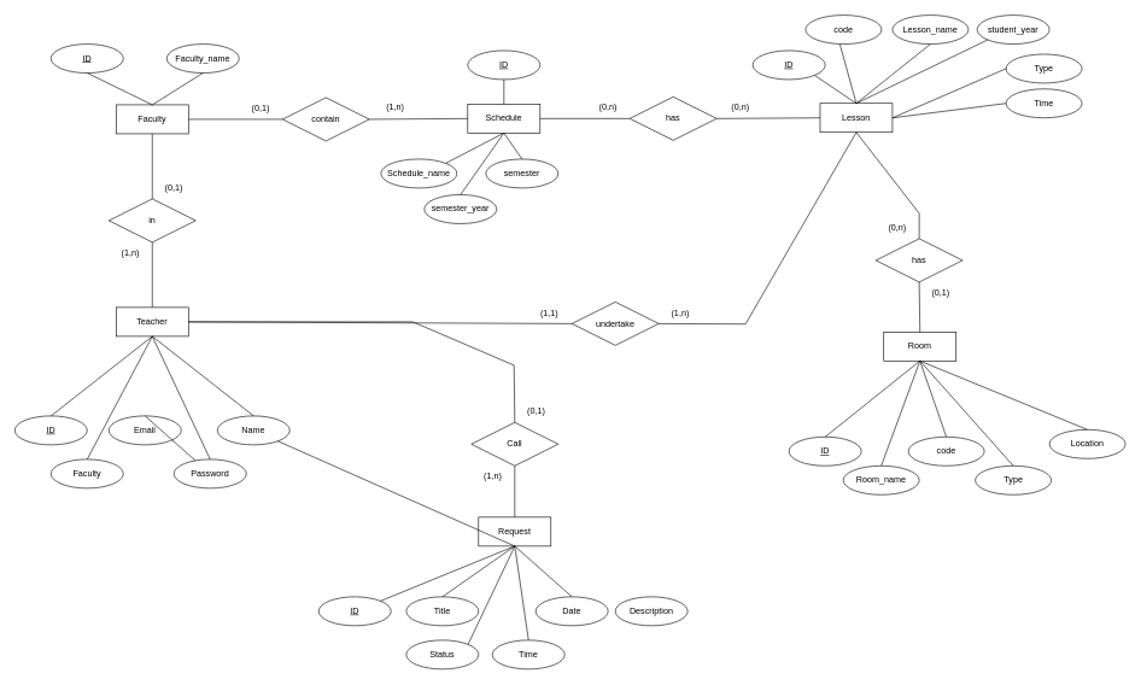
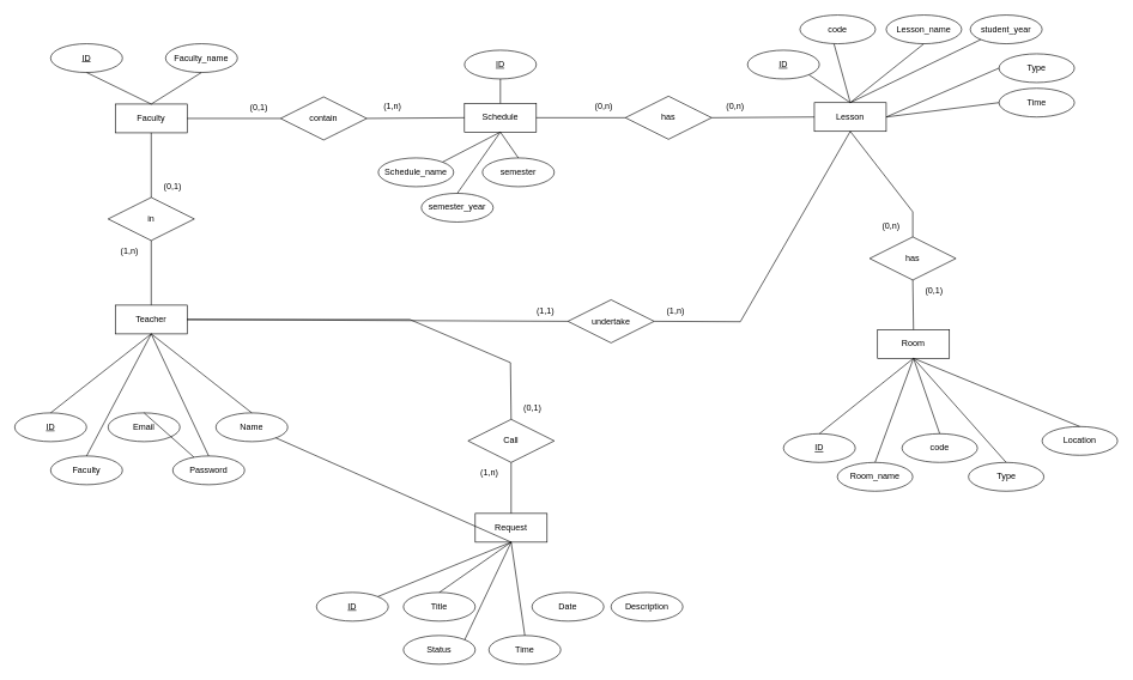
  <mxCell id="0" />
  <mxCell id="1" parent="0" />
  <mxCell id="2" value="Teacher" style="whiteSpace=wrap;html=1;align=center;" parent="1" vertex="1"><mxGeometry x="160" y="424" width="100" height="40" as="geometry" /></mxCell>
  <mxCell id="3" value="Faculty" style="whiteSpace=wrap;html=1;align=center;" parent="1" vertex="1"><mxGeometry x="160" y="144" width="100" height="40" as="geometry" /></mxCell>
  <mxCell id="4" value="Schedule" style="whiteSpace=wrap;html=1;align=center;" parent="1" vertex="1"><mxGeometry x="646" y="143" width="100" height="40" as="geometry" /></mxCell>
  <mxCell id="5" value="Lesson" style="whiteSpace=wrap;html=1;align=center;" parent="1" vertex="1"><mxGeometry x="1133" y="142" width="100" height="40" as="geometry" /></mxCell>
  <mxCell id="6" value="Room" style="whiteSpace=wrap;html=1;align=center;" parent="1" vertex="1"><mxGeometry x="1221" y="458" width="100" height="40" as="geometry" /></mxCell>
  <mxCell id="7" value="Request" style="whiteSpace=wrap;html=1;align=center;" parent="1" vertex="1"><mxGeometry x="661" y="714" width="100" height="40" as="geometry" /></mxCell>
  <mxCell id="8" value="Call" style="shape=rhombus;perimeter=rhombusPerimeter;whiteSpace=wrap;html=1;align=center;" parent="1" vertex="1"><mxGeometry x="651" y="583" width="120" height="60" as="geometry" /></mxCell>
  <mxCell id="9" value="" style="endArrow=none;html=1;rounded=0;exitX=1;exitY=0.5;exitDx=0;exitDy=0;entryX=0.5;entryY=0;entryDx=0;entryDy=0;" parent="1" source="2" target="8" edge="1"><mxGeometry width="50" height="50" relative="1" as="geometry"><mxPoint x="390" y="754" as="sourcePoint" /><mxPoint x="440" y="704" as="targetPoint" /><Array as="points"><mxPoint x="570" y="444" /><mxPoint x="710" y="504" /></Array></mxGeometry></mxCell>
  <mxCell id="10" value="" style="endArrow=none;html=1;rounded=0;exitX=0.5;exitY=1;exitDx=0;exitDy=0;entryX=0.5;entryY=0;entryDx=0;entryDy=0;" parent="1" source="8" target="7" edge="1"><mxGeometry width="50" height="50" relative="1" as="geometry"><mxPoint x="430" y="784" as="sourcePoint" /><mxPoint x="550" y="784" as="targetPoint" /></mxGeometry></mxCell>
  <mxCell id="11" value="" style="endArrow=none;html=1;rounded=0;exitX=1;exitY=0.5;exitDx=0;exitDy=0;entryX=0;entryY=0.5;entryDx=0;entryDy=0;" parent="1" source="3" target="12" edge="1"><mxGeometry width="50" height="50" relative="1" as="geometry"><mxPoint x="280" y="338" as="sourcePoint" /><mxPoint x="400" y="338" as="targetPoint" /></mxGeometry></mxCell>
  <mxCell id="12" value="contain" style="shape=rhombus;perimeter=rhombusPerimeter;whiteSpace=wrap;html=1;align=center;" parent="1" vertex="1"><mxGeometry x="390" y="134" width="120" height="60" as="geometry" /></mxCell>
  <mxCell id="13" value="has" style="shape=rhombus;perimeter=rhombusPerimeter;whiteSpace=wrap;html=1;align=center;" parent="1" vertex="1"><mxGeometry x="1210" y="329" width="120" height="60" as="geometry" /></mxCell>
  <mxCell id="14" value="has" style="shape=rhombus;perimeter=rhombusPerimeter;whiteSpace=wrap;html=1;align=center;" parent="1" vertex="1"><mxGeometry x="870" y="133" width="120" height="60" as="geometry" /></mxCell>
  <mxCell id="15" value="undertake" style="shape=rhombus;perimeter=rhombusPerimeter;whiteSpace=wrap;html=1;align=center;" parent="1" vertex="1"><mxGeometry x="790" y="416.5" width="120" height="60" as="geometry" /></mxCell>
  <mxCell id="16" value="" style="endArrow=none;html=1;rounded=0;exitX=0;exitY=0.5;exitDx=0;exitDy=0;entryX=1;entryY=0.5;entryDx=0;entryDy=0;" parent="1" source="4" target="12" edge="1"><mxGeometry width="50" height="50" relative="1" as="geometry"><mxPoint x="260" y="578" as="sourcePoint" /><mxPoint x="390" y="578" as="targetPoint" /></mxGeometry></mxCell>
  <mxCell id="17" value="" style="endArrow=none;html=1;rounded=0;exitX=1;exitY=0.5;exitDx=0;exitDy=0;entryX=0.5;entryY=1;entryDx=0;entryDy=0;" parent="1" source="15" target="5" edge="1"><mxGeometry width="50" height="50" relative="1" as="geometry"><mxPoint x="1070" y="480.25" as="sourcePoint" /><mxPoint x="1270" y="430.25" as="targetPoint" /><Array as="points"><mxPoint x="1030" y="447" /></Array></mxGeometry></mxCell>
  <mxCell id="18" value="" style="endArrow=none;html=1;rounded=0;exitX=0;exitY=0.5;exitDx=0;exitDy=0;entryX=1;entryY=0.5;entryDx=0;entryDy=0;" parent="1" source="14" target="4" edge="1"><mxGeometry width="50" height="50" relative="1" as="geometry"><mxPoint x="1169" y="314" as="sourcePoint" /><mxPoint x="960" y="314" as="targetPoint" /></mxGeometry></mxCell>
  <mxCell id="19" value="" style="endArrow=none;html=1;rounded=0;exitX=0.5;exitY=0;exitDx=0;exitDy=0;entryX=0.5;entryY=1;entryDx=0;entryDy=0;" parent="1" source="13" target="5" edge="1"><mxGeometry width="50" height="50" relative="1" as="geometry"><mxPoint x="1230" y="519.75" as="sourcePoint" /><mxPoint x="1240" y="669.75" as="targetPoint" /><Array as="points"><mxPoint x="1270" y="294" /></Array></mxGeometry></mxCell>
  <mxCell id="20" value="" style="endArrow=none;html=1;rounded=0;entryX=1;entryY=0.5;entryDx=0;entryDy=0;exitX=0;exitY=0.5;exitDx=0;exitDy=0;" parent="1" source="5" target="14" edge="1"><mxGeometry width="50" height="50" relative="1" as="geometry"><mxPoint x="1150" y="578" as="sourcePoint" /><mxPoint x="710" y="578" as="targetPoint" /></mxGeometry></mxCell>
  <mxCell id="21" value="" style="endArrow=none;html=1;rounded=0;entryX=0.5;entryY=1;entryDx=0;entryDy=0;exitX=0.5;exitY=0;exitDx=0;exitDy=0;" parent="1" source="6" target="13" edge="1"><mxGeometry width="50" height="50" relative="1" as="geometry"><mxPoint x="1760" y="475" as="sourcePoint" /><mxPoint x="1560" y="465" as="targetPoint" /></mxGeometry></mxCell>
  <mxCell id="22" value="(0,1)" style="text;html=1;align=center;verticalAlign=middle;whiteSpace=wrap;rounded=0;" parent="1" vertex="1"><mxGeometry x="711" y="553" width="60" height="30" as="geometry" /></mxCell>
  <mxCell id="23" value="(1,n)" style="text;html=1;align=center;verticalAlign=middle;whiteSpace=wrap;rounded=0;" parent="1" vertex="1"><mxGeometry x="651" y="643" width="60" height="30" as="geometry" /></mxCell>
  <mxCell id="24" value="(0,1)" style="text;html=1;align=center;verticalAlign=middle;whiteSpace=wrap;rounded=0;" parent="1" vertex="1"><mxGeometry x="330" y="134" width="60" height="30" as="geometry" /></mxCell>
  <mxCell id="25" value="(1,n)" style="text;html=1;align=center;verticalAlign=middle;whiteSpace=wrap;rounded=0;" parent="1" vertex="1"><mxGeometry x="516" y="133" width="60" height="30" as="geometry" /></mxCell>
  <mxCell id="26" value="(1,1)" style="text;html=1;align=center;verticalAlign=middle;whiteSpace=wrap;rounded=0;" parent="1" vertex="1"><mxGeometry x="729" y="416.5" width="60" height="30" as="geometry" /></mxCell>
  <mxCell id="27" value="(1,n)" style="text;html=1;align=center;verticalAlign=middle;whiteSpace=wrap;rounded=0;" parent="1" vertex="1"><mxGeometry x="910" y="416.5" width="60" height="30" as="geometry" /></mxCell>
  <mxCell id="28" value="(0,n)" style="text;html=1;align=center;verticalAlign=middle;whiteSpace=wrap;rounded=0;" parent="1" vertex="1"><mxGeometry x="810" y="133" width="60" height="30" as="geometry" /></mxCell>
  <mxCell id="29" value="(0,n)" style="text;html=1;align=center;verticalAlign=middle;whiteSpace=wrap;rounded=0;" parent="1" vertex="1"><mxGeometry x="1210" y="299" width="60" height="30" as="geometry" /></mxCell>
  <mxCell id="30" value="(0,n)" style="text;html=1;align=center;verticalAlign=middle;whiteSpace=wrap;rounded=0;" parent="1" vertex="1"><mxGeometry x="993" y="132" width="60" height="30" as="geometry" /></mxCell>
  <mxCell id="31" value="(0,1)" style="text;html=1;align=center;verticalAlign=middle;whiteSpace=wrap;rounded=0;" parent="1" vertex="1"><mxGeometry x="1270" y="389" width="60" height="30" as="geometry" /></mxCell>
  <mxCell id="32" value="ID" style="ellipse;whiteSpace=wrap;html=1;align=center;fontStyle=4;" parent="1" vertex="1"><mxGeometry x="20" y="574" width="100" height="40" as="geometry" /></mxCell>
  <mxCell id="33" value="Email" style="ellipse;whiteSpace=wrap;html=1;align=center;" parent="1" vertex="1"><mxGeometry x="150" y="574" width="100" height="40" as="geometry" /></mxCell>
  <mxCell id="34" value="Name" style="ellipse;whiteSpace=wrap;html=1;align=center;" parent="1" vertex="1"><mxGeometry x="300" y="574" width="100" height="40" as="geometry" /></mxCell>
  <mxCell id="35" value="Password" style="ellipse;whiteSpace=wrap;html=1;align=center;" parent="1" vertex="1"><mxGeometry x="240" y="634" width="100" height="40" as="geometry" /></mxCell>
  <mxCell id="36" value="Faculty" style="ellipse;whiteSpace=wrap;html=1;align=center;" parent="1" vertex="1"><mxGeometry x="70" y="634" width="100" height="40" as="geometry" /></mxCell>
  <mxCell id="37" value="" style="endArrow=none;html=1;rounded=0;exitX=0.5;exitY=1;exitDx=0;exitDy=0;entryX=0.5;entryY=0;entryDx=0;entryDy=0;" parent="1" source="2" target="34" edge="1"><mxGeometry width="50" height="50" relative="1" as="geometry"><mxPoint x="100" y="734" as="sourcePoint" /><mxPoint x="230" y="734" as="targetPoint" /></mxGeometry></mxCell>
  <mxCell id="38" value="" style="endArrow=none;html=1;rounded=0;exitX=0.5;exitY=0;exitDx=0;exitDy=0;" parent="1" source="33" target="35" edge="1"><mxGeometry width="50" height="50" relative="1" as="geometry"><mxPoint x="50" y="754" as="sourcePoint" /><mxPoint x="130" y="794" as="targetPoint" /></mxGeometry></mxCell>
  <mxCell id="39" value="" style="endArrow=none;html=1;rounded=0;exitX=0.5;exitY=0;exitDx=0;exitDy=0;entryX=0.5;entryY=1;entryDx=0;entryDy=0;" parent="1" source="36" target="2" edge="1"><mxGeometry width="50" height="50" relative="1" as="geometry"><mxPoint x="60" y="764" as="sourcePoint" /><mxPoint x="140" y="804" as="targetPoint" /></mxGeometry></mxCell>
  <mxCell id="40" value="" style="endArrow=none;html=1;rounded=0;exitX=0.5;exitY=0;exitDx=0;exitDy=0;entryX=0.5;entryY=1;entryDx=0;entryDy=0;" parent="1" source="32" target="2" edge="1"><mxGeometry width="50" height="50" relative="1" as="geometry"><mxPoint x="70" y="774" as="sourcePoint" /><mxPoint x="40" y="744" as="targetPoint" /></mxGeometry></mxCell>
  <mxCell id="41" value="" style="endArrow=none;html=1;rounded=0;entryX=0.5;entryY=0;entryDx=0;entryDy=0;exitX=0.5;exitY=1;exitDx=0;exitDy=0;" parent="1" source="2" target="35" edge="1"><mxGeometry width="50" height="50" relative="1" as="geometry"><mxPoint x="40" y="764" as="sourcePoint" /><mxPoint x="160" y="824" as="targetPoint" /></mxGeometry></mxCell>
  <mxCell id="42" value="ID" style="ellipse;whiteSpace=wrap;html=1;align=center;fontStyle=4;" parent="1" vertex="1"><mxGeometry x="440" y="824" width="100" height="40" as="geometry" /></mxCell>
  <mxCell id="43" value="Description" style="ellipse;whiteSpace=wrap;html=1;align=center;" parent="1" vertex="1"><mxGeometry x="850" y="824" width="100" height="40" as="geometry" /></mxCell>
  <mxCell id="44" value="Status" style="ellipse;whiteSpace=wrap;html=1;align=center;" parent="1" vertex="1"><mxGeometry x="561" y="884" width="100" height="40" as="geometry" /></mxCell>
  <mxCell id="45" value="Date" style="ellipse;whiteSpace=wrap;html=1;align=center;" parent="1" vertex="1"><mxGeometry x="740" y="824" width="100" height="40" as="geometry" /></mxCell>
  <mxCell id="46" value="Time" style="ellipse;whiteSpace=wrap;html=1;align=center;" parent="1" vertex="1"><mxGeometry x="680" y="884" width="100" height="40" as="geometry" /></mxCell>
  <mxCell id="47" value="" style="endArrow=none;html=1;rounded=0;exitX=0.5;exitY=1;exitDx=0;exitDy=0;entryX=1;entryY=0;entryDx=0;entryDy=0;" parent="1" source="7" target="42" edge="1"><mxGeometry width="50" height="50" relative="1" as="geometry"><mxPoint x="970" y="1034" as="sourcePoint" /><mxPoint x="1050" y="994" as="targetPoint" /></mxGeometry></mxCell>
  <mxCell id="48" value="" style="endArrow=none;html=1;rounded=0;exitX=0.5;exitY=1;exitDx=0;exitDy=0;entryX=0.5;entryY=0;entryDx=0;entryDy=0;" parent="1" source="7" target="46" edge="1"><mxGeometry width="50" height="50" relative="1" as="geometry"><mxPoint x="790" y="1014" as="sourcePoint" /><mxPoint x="860" y="914" as="targetPoint" /></mxGeometry></mxCell>
  <mxCell id="49" value="" style="endArrow=none;html=1;rounded=0;exitX=0.5;exitY=1;exitDx=0;exitDy=0;entryX=1;entryY=0;entryDx=0;entryDy=0;" parent="1" source="7" target="44" edge="1"><mxGeometry width="50" height="50" relative="1" as="geometry"><mxPoint x="800" y="1024" as="sourcePoint" /><mxPoint x="870" y="924" as="targetPoint" /></mxGeometry></mxCell>
  <mxCell id="50" value="" style="endArrow=none;html=1;rounded=0;exitX=0.5;exitY=1;exitDx=0;exitDy=0;" parent="1" source="7" target="34" edge="1"><mxGeometry width="50" height="50" relative="1" as="geometry"><mxPoint x="810" y="1034" as="sourcePoint" /><mxPoint x="880" y="934" as="targetPoint" /></mxGeometry></mxCell>
- <mxCell id="51" value="" style="endArrow=none;html=1;rounded=0;exitX=0.5;exitY=1;exitDx=0;exitDy=0;entryX=0.5;entryY=0;entryDx=0;entryDy=0;" parent="1" source="7" target="45" edge="1"><mxGeometry width="50" height="50" relative="1" as="geometry"><mxPoint x="790" y="1014" as="sourcePoint" /><mxPoint x="870" y="1014" as="targetPoint" /></mxGeometry></mxCell>
  <mxCell id="52" value="ID" style="ellipse;whiteSpace=wrap;html=1;align=center;fontStyle=4;" parent="1" vertex="1"><mxGeometry x="70" y="60" width="100" height="40" as="geometry" /></mxCell>
  <mxCell id="53" value="Faculty_name" style="ellipse;whiteSpace=wrap;html=1;align=center;" parent="1" vertex="1"><mxGeometry x="230" y="60" width="100" height="40" as="geometry" /></mxCell>
  <mxCell id="54" value="Title" style="ellipse;whiteSpace=wrap;html=1;align=center;" parent="1" vertex="1"><mxGeometry x="561" y="824" width="100" height="40" as="geometry" /></mxCell>
  <mxCell id="55" value="" style="endArrow=none;html=1;rounded=0;exitX=0.5;exitY=1;exitDx=0;exitDy=0;entryX=0.5;entryY=0;entryDx=0;entryDy=0;" parent="1" source="7" target="54" edge="1"><mxGeometry width="50" height="50" relative="1" as="geometry"><mxPoint x="790" y="1014" as="sourcePoint" /><mxPoint x="790" y="874" as="targetPoint" /></mxGeometry></mxCell>
  <mxCell id="56" value="" style="endArrow=none;html=1;rounded=0;entryX=0.5;entryY=1;entryDx=0;entryDy=0;exitX=0.5;exitY=0;exitDx=0;exitDy=0;" parent="1" source="3" target="52" edge="1"><mxGeometry width="50" height="50" relative="1" as="geometry"><mxPoint x="400" y="160" as="sourcePoint" /><mxPoint x="450" y="110" as="targetPoint" /></mxGeometry></mxCell>
  <mxCell id="57" value="" style="endArrow=none;html=1;rounded=0;entryX=0.5;entryY=1;entryDx=0;entryDy=0;exitX=0.5;exitY=0;exitDx=0;exitDy=0;" parent="1" source="3" target="53" edge="1"><mxGeometry width="50" height="50" relative="1" as="geometry"><mxPoint x="220" y="154" as="sourcePoint" /><mxPoint x="130" y="120" as="targetPoint" /></mxGeometry></mxCell>
  <mxCell id="58" value="ID" style="ellipse;whiteSpace=wrap;html=1;align=center;fontStyle=4;" parent="1" vertex="1"><mxGeometry x="646" y="69" width="100" height="40" as="geometry" /></mxCell>
  <mxCell id="59" value="Schedule_name" style="ellipse;whiteSpace=wrap;html=1;align=center;" parent="1" vertex="1"><mxGeometry x="526" y="219" width="105" height="40" as="geometry" /></mxCell>
  <mxCell id="60" value="semester" style="ellipse;whiteSpace=wrap;html=1;align=center;" parent="1" vertex="1"><mxGeometry x="671" y="219" width="100" height="40" as="geometry" /></mxCell>
  <mxCell id="61" value="semester_year" style="ellipse;whiteSpace=wrap;html=1;align=center;" parent="1" vertex="1"><mxGeometry x="586" y="268.25" width="100" height="40" as="geometry" /></mxCell>
  <mxCell id="62" value="" style="endArrow=none;html=1;rounded=0;entryX=0.5;entryY=1;entryDx=0;entryDy=0;exitX=0.5;exitY=0;exitDx=0;exitDy=0;" parent="1" source="4" target="58" edge="1"><mxGeometry width="50" height="50" relative="1" as="geometry"><mxPoint x="226" y="153" as="sourcePoint" /><mxPoint x="296" y="109" as="targetPoint" /></mxGeometry></mxCell>
  <mxCell id="63" value="" style="endArrow=none;html=1;rounded=0;entryX=1;entryY=0;entryDx=0;entryDy=0;exitX=0.5;exitY=1;exitDx=0;exitDy=0;" parent="1" source="4" target="59" edge="1"><mxGeometry width="50" height="50" relative="1" as="geometry"><mxPoint x="706" y="153" as="sourcePoint" /><mxPoint x="626" y="109" as="targetPoint" /></mxGeometry></mxCell>
  <mxCell id="64" value="" style="endArrow=none;html=1;rounded=0;entryX=0.5;entryY=0;entryDx=0;entryDy=0;exitX=0.5;exitY=1;exitDx=0;exitDy=0;" parent="1" source="4" target="61" edge="1"><mxGeometry width="50" height="50" relative="1" as="geometry"><mxPoint x="706" y="153" as="sourcePoint" /><mxPoint x="626" y="109" as="targetPoint" /></mxGeometry></mxCell>
  <mxCell id="65" value="" style="endArrow=none;html=1;rounded=0;entryX=0.5;entryY=0;entryDx=0;entryDy=0;exitX=0.5;exitY=1;exitDx=0;exitDy=0;" parent="1" source="4" target="60" edge="1"><mxGeometry width="50" height="50" relative="1" as="geometry"><mxPoint x="716" y="163" as="sourcePoint" /><mxPoint x="636" y="119" as="targetPoint" /></mxGeometry></mxCell>
  <mxCell id="66" value="ID" style="ellipse;whiteSpace=wrap;html=1;align=center;fontStyle=4;" parent="1" vertex="1"><mxGeometry x="1040" y="69" width="100" height="40" as="geometry" /></mxCell>
  <mxCell id="67" value="code" style="ellipse;whiteSpace=wrap;html=1;align=center;" parent="1" vertex="1"><mxGeometry x="1113" y="20" width="105" height="40" as="geometry" /></mxCell>
  <mxCell id="68" value="Lesson_name" style="ellipse;whiteSpace=wrap;html=1;align=center;" parent="1" vertex="1"><mxGeometry x="1233" y="20" width="105" height="40" as="geometry" /></mxCell>
  <mxCell id="69" value="Type" style="ellipse;whiteSpace=wrap;html=1;align=center;" parent="1" vertex="1"><mxGeometry x="1390" y="74" width="105" height="40" as="geometry" /></mxCell>
  <mxCell id="70" value="Time" style="ellipse;whiteSpace=wrap;html=1;align=center;" parent="1" vertex="1"><mxGeometry x="1390" y="122" width="105" height="40" as="geometry" /></mxCell>
  <mxCell id="71" value="student_year" style="ellipse;whiteSpace=wrap;html=1;align=center;" parent="1" vertex="1"><mxGeometry x="1350" y="20" width="100" height="40" as="geometry" /></mxCell>
  <mxCell id="72" value="" style="endArrow=none;html=1;rounded=0;exitX=1;exitY=1;exitDx=0;exitDy=0;entryX=0.5;entryY=0;entryDx=0;entryDy=0;" parent="1" source="66" target="5" edge="1"><mxGeometry width="50" height="50" relative="1" as="geometry"><mxPoint x="1483" y="68" as="sourcePoint" /><mxPoint x="1243" y="172" as="targetPoint" /><Array as="points" /></mxGeometry></mxCell>
  <mxCell id="73" value="" style="endArrow=none;html=1;rounded=0;exitX=0.451;exitY=1.005;exitDx=0;exitDy=0;entryX=0.5;entryY=0;entryDx=0;entryDy=0;exitPerimeter=0;" parent="1" source="67" target="5" edge="1"><mxGeometry width="50" height="50" relative="1" as="geometry"><mxPoint x="1103" y="68" as="sourcePoint" /><mxPoint x="1193" y="152" as="targetPoint" /><Array as="points" /></mxGeometry></mxCell>
  <mxCell id="74" value="" style="endArrow=none;html=1;rounded=0;exitX=0.5;exitY=1;exitDx=0;exitDy=0;entryX=0.5;entryY=0;entryDx=0;entryDy=0;" parent="1" source="68" target="5" edge="1"><mxGeometry width="50" height="50" relative="1" as="geometry"><mxPoint x="1210" y="48" as="sourcePoint" /><mxPoint x="1193" y="152" as="targetPoint" /><Array as="points" /></mxGeometry></mxCell>
  <mxCell id="75" value="" style="endArrow=none;html=1;rounded=0;exitX=0;exitY=0.5;exitDx=0;exitDy=0;entryX=1;entryY=0.5;entryDx=0;entryDy=0;" parent="1" source="70" target="5" edge="1"><mxGeometry width="50" height="50" relative="1" as="geometry"><mxPoint x="1091" y="248" as="sourcePoint" /><mxPoint x="1193" y="192" as="targetPoint" /><Array as="points" /></mxGeometry></mxCell>
  <mxCell id="76" value="" style="endArrow=none;html=1;rounded=0;exitX=0;exitY=0.5;exitDx=0;exitDy=0;entryX=1;entryY=0.5;entryDx=0;entryDy=0;" parent="1" source="69" target="5" edge="1"><mxGeometry width="50" height="50" relative="1" as="geometry"><mxPoint x="1151" y="298" as="sourcePoint" /><mxPoint x="1193" y="192" as="targetPoint" /><Array as="points" /></mxGeometry></mxCell>
  <mxCell id="77" value="" style="endArrow=none;html=1;rounded=0;exitX=0;exitY=1;exitDx=0;exitDy=0;entryX=0.5;entryY=0;entryDx=0;entryDy=0;" parent="1" source="71" target="5" edge="1"><mxGeometry width="50" height="50" relative="1" as="geometry"><mxPoint x="1226" y="258" as="sourcePoint" /><mxPoint x="1193" y="192" as="targetPoint" /><Array as="points" /></mxGeometry></mxCell>
  <mxCell id="78" value="ID" style="ellipse;whiteSpace=wrap;html=1;align=center;fontStyle=4;" parent="1" vertex="1"><mxGeometry x="1090" y="603" width="100" height="40" as="geometry" /></mxCell>
  <mxCell id="79" value="Type" style="ellipse;whiteSpace=wrap;html=1;align=center;" parent="1" vertex="1"><mxGeometry x="1347.5" y="643" width="105" height="40" as="geometry" /></mxCell>
  <mxCell id="80" value="code" style="ellipse;whiteSpace=wrap;html=1;align=center;" parent="1" vertex="1"><mxGeometry x="1255" y="603" width="105" height="40" as="geometry" /></mxCell>
  <mxCell id="81" value="Room_name" style="ellipse;whiteSpace=wrap;html=1;align=center;" parent="1" vertex="1"><mxGeometry x="1165" y="643" width="105" height="40" as="geometry" /></mxCell>
  <mxCell id="82" value="" style="endArrow=none;html=1;rounded=0;entryX=0.5;entryY=0;entryDx=0;entryDy=0;exitX=0.5;exitY=1;exitDx=0;exitDy=0;" parent="1" source="6" target="78" edge="1"><mxGeometry width="50" height="50" relative="1" as="geometry"><mxPoint x="1228" y="488" as="sourcePoint" /><mxPoint x="1019" y="488" as="targetPoint" /></mxGeometry></mxCell>
  <mxCell id="83" value="" style="endArrow=none;html=1;rounded=0;entryX=0.5;entryY=0;entryDx=0;entryDy=0;exitX=0.5;exitY=1;exitDx=0;exitDy=0;" parent="1" source="6" target="81" edge="1"><mxGeometry width="50" height="50" relative="1" as="geometry"><mxPoint x="1290" y="543" as="sourcePoint" /><mxPoint x="1319" y="412" as="targetPoint" /></mxGeometry></mxCell>
  <mxCell id="84" value="" style="endArrow=none;html=1;rounded=0;entryX=0.5;entryY=0;entryDx=0;entryDy=0;exitX=0.5;exitY=1;exitDx=0;exitDy=0;" parent="1" source="6" target="80" edge="1"><mxGeometry width="50" height="50" relative="1" as="geometry"><mxPoint x="1328" y="488" as="sourcePoint" /><mxPoint x="1519" y="412" as="targetPoint" /></mxGeometry></mxCell>
  <mxCell id="85" value="" style="endArrow=none;html=1;rounded=0;entryX=0.5;entryY=0;entryDx=0;entryDy=0;exitX=0.5;exitY=1;exitDx=0;exitDy=0;" parent="1" source="6" target="79" edge="1"><mxGeometry width="50" height="50" relative="1" as="geometry"><mxPoint x="1328" y="488" as="sourcePoint" /><mxPoint x="1439" y="528" as="targetPoint" /></mxGeometry></mxCell>
  <mxCell id="86" value="in" style="shape=rhombus;perimeter=rhombusPerimeter;whiteSpace=wrap;html=1;align=center;" parent="1" vertex="1"><mxGeometry x="150" y="274" width="120" height="60" as="geometry" /></mxCell>
  <mxCell id="87" value="" style="endArrow=none;html=1;rounded=0;exitX=0.5;exitY=0;exitDx=0;exitDy=0;entryX=0.5;entryY=1;entryDx=0;entryDy=0;" parent="1" source="2" target="86" edge="1"><mxGeometry width="50" height="50" relative="1" as="geometry"><mxPoint x="350" y="734" as="sourcePoint" /><mxPoint x="480" y="734" as="targetPoint" /></mxGeometry></mxCell>
  <mxCell id="88" value="" style="endArrow=none;html=1;rounded=0;exitX=0.5;exitY=0;exitDx=0;exitDy=0;entryX=0.5;entryY=1;entryDx=0;entryDy=0;" parent="1" source="86" target="3" edge="1"><mxGeometry width="50" height="50" relative="1" as="geometry"><mxPoint x="80" y="674" as="sourcePoint" /><mxPoint x="160" y="444" as="targetPoint" /></mxGeometry></mxCell>
  <mxCell id="89" value="" style="endArrow=none;html=1;rounded=0;entryX=0;entryY=0.5;entryDx=0;entryDy=0;exitX=1;exitY=0.5;exitDx=0;exitDy=0;" parent="1" source="2" target="15" edge="1"><mxGeometry width="50" height="50" relative="1" as="geometry"><mxPoint x="620" y="364" as="sourcePoint" /><mxPoint x="656" y="791" as="targetPoint" /><Array as="points" /></mxGeometry></mxCell>
  <mxCell id="90" value="(0,1)" style="text;html=1;align=center;verticalAlign=middle;whiteSpace=wrap;rounded=0;" parent="1" vertex="1"><mxGeometry x="210" y="244" width="60" height="30" as="geometry" /></mxCell>
  <mxCell id="91" value="(1,n)" style="text;html=1;align=center;verticalAlign=middle;whiteSpace=wrap;rounded=0;" parent="1" vertex="1"><mxGeometry x="150" y="334" width="60" height="30" as="geometry" /></mxCell>
  <mxCell id="92" value="Location" style="ellipse;whiteSpace=wrap;html=1;align=center;" parent="1" vertex="1"><mxGeometry x="1450" y="593" width="105" height="40" as="geometry" /></mxCell>
  <mxCell id="93" value="" style="endArrow=none;html=1;rounded=0;exitX=0.5;exitY=1;exitDx=0;exitDy=0;entryX=0.5;entryY=0;entryDx=0;entryDy=0;" parent="1" source="6" target="92" edge="1"><mxGeometry width="50" height="50" relative="1" as="geometry"><mxPoint x="1281" y="508" as="sourcePoint" /><mxPoint x="1510" y="590" as="targetPoint" /></mxGeometry></mxCell>
